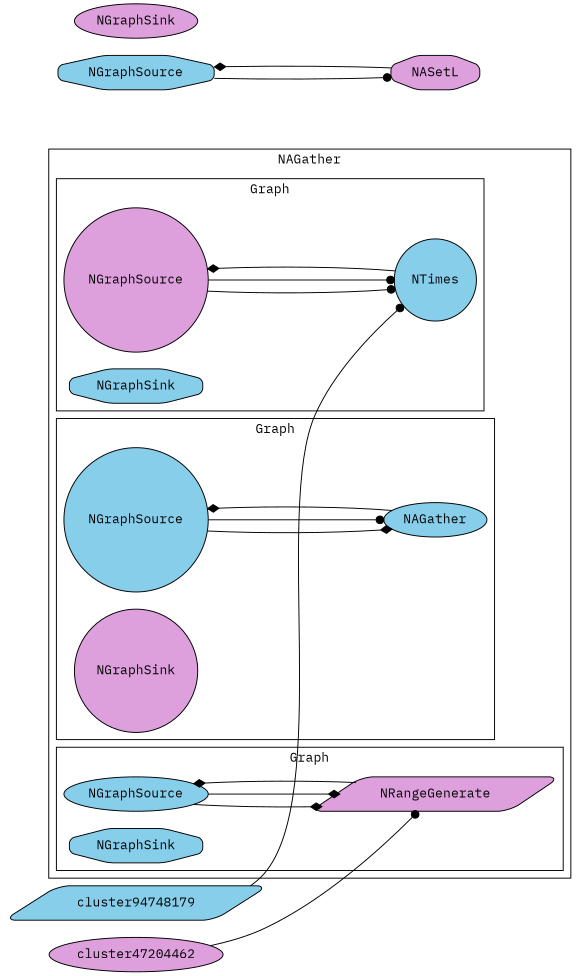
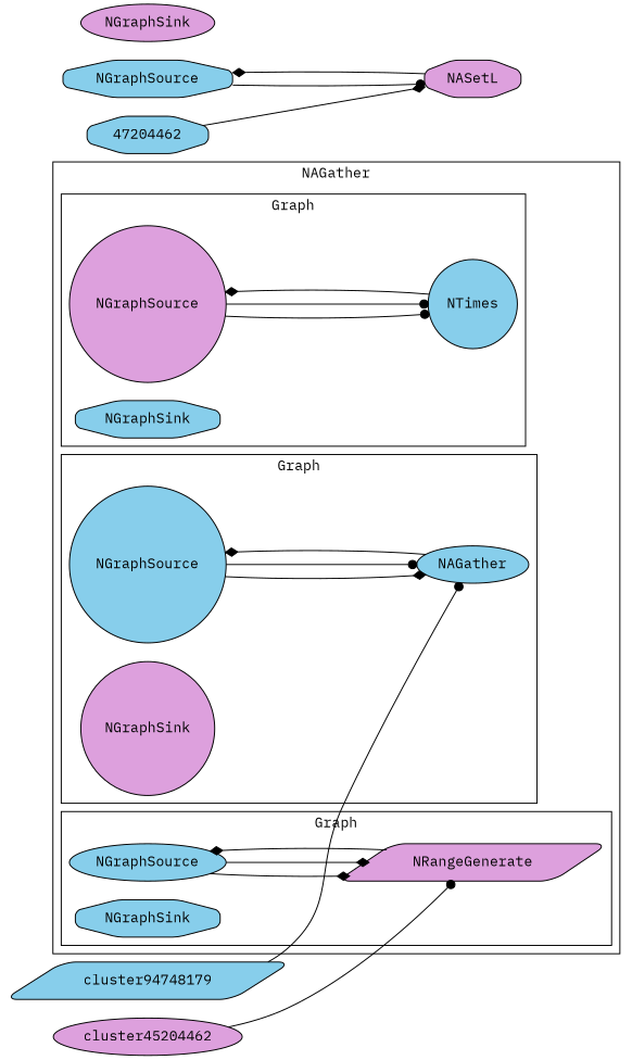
  digraph {
    compound=true
    fontname="IBM Plex Mono"
    rankdir=LR
    ranksep=.75
    node [fillcolor=skyblue fontname="IBM Plex Mono" shape=octagon style="rounded,filled"]
    edge [arrowhead=diamond fontname="IBM Plex Mono"]
    n1 [label=NGraphSource shape=ellipse]
    n2 [fillcolor=plum label=NRangeGenerate shape=parallelogram]
    n3 [label=NGraphSink]
    n4 [fillcolor=plum label=NGraphSource shape=circle]
    n5 [label=NTimes shape=circle]
    n6 [label=NGraphSink]
    n7 [label=NGraphSource shape=circle]
    n8 [label=NAGather shape=ellipse]
    n9 [fillcolor=plum label=NGraphSink shape=circle]
    n10 [label=NGraphSource]
    n11 [fillcolor=plum label=NASetL]
    n12 [fillcolor=plum label=NGraphSink shape=ellipse]
+   47204462
    cluster94748179 [shape=parallelogram]
-   cluster47204462 [fillcolor=plum shape=ellipse]
+   cluster47204462 [fillcolor=plum shape=ellipse label=cluster45204462]
    subgraph cluster_1 {
      label=NAGather
      subgraph cluster_2 {
        label="Graph"
        n1
        n2
        n3
      }
      subgraph cluster_3 {
        label="Graph"
        n4
        n5
        n6
      }
      subgraph cluster_4 {
        label="Graph"
        n7
        n8
        n9
      }
    }
    n1 -> n2
    n1 -> n2
    n2 -> n1
    n4 -> n5 [arrowhead=dot]
    n4 -> n5 [arrowhead=dot]
    n5 -> n4
    n7 -> n8
    n7 -> n8 [arrowhead=dot]
    n8 -> n7
    n10 -> n11 [arrowhead=dot]
    n11 -> n10
-   cluster94748179 -> n5 [arrowhead=dot]
+   47204462 -> n11
+   cluster94748179 -> n8 [arrowhead=dot]
    cluster47204462 -> n2 [arrowhead=dot]
  }
